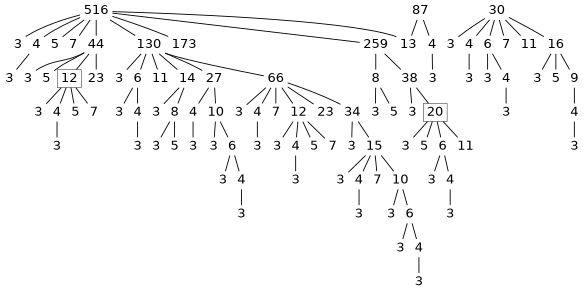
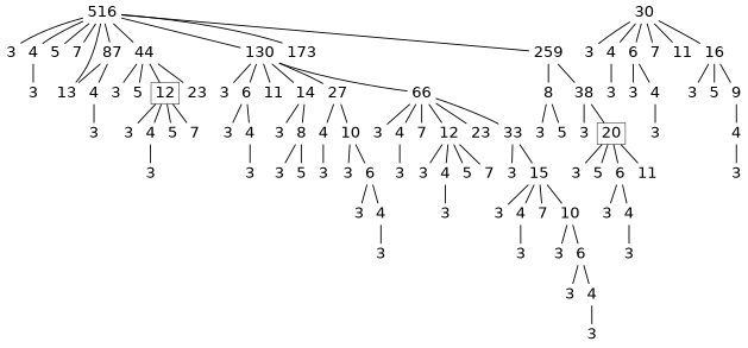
  digraph {
    nodesep=0.1
    node [fontname=Helvetica fontsize=30 shape=plaintext]
    edge [dir=none style=bold]
    n1 [height=0.25 label=516 width=0.25]
    n2 [height=0.25 label=3 width=0.25]
    n3 [height=0.25 label=4 width=0.25]
    n4 [height=0.25 label=5 width=0.25]
    n5 [height=0.25 label=7 width=0.25]
    n6 [height=0.25 label=13 width=0.25]
    n7 [height=0.25 label=44 width=0.25]
    n8 [height=0.25 label=87 width=0.25]
    n9 [height=0.25 label=130 width=0.25]
    n10 [height=0.25 label=173 width=0.25]
    n11 [height=0.25 label=259 width=0.25]
    n12 [height=0.25 label=3 width=0.25]
    n13 [height=0.25 label=3 width=0.25]
    n14 [height=0.25 label=5 width=0.25]
    n15 [height=0.25 label=12 shape=box width=0.25]
    n16 [height=0.25 label=23 width=0.25]
    n17 [height=0.25 label=4 width=0.25]
    n18 [height=0.25 label=3 width=0.25]
    n19 [height=0.25 label=6 width=0.25]
    n20 [height=0.25 label=11 width=0.25]
    n21 [height=0.25 label=14 width=0.25]
    n22 [height=0.25 label=27 width=0.25]
    n23 [height=0.25 label=66 width=0.25]
    n24 [height=0.25 label=8 width=0.25]
    n25 [height=0.25 label=38 width=0.25]
    n26 [height=0.25 label=3 width=0.25]
    n27 [height=0.25 label=4 width=0.25]
    n28 [height=0.25 label=5 width=0.25]
    n29 [height=0.25 label=7 width=0.25]
    n30 [height=0.25 label=3 width=0.25]
    n31 [height=0.25 label=3 width=0.25]
    n32 [height=0.25 label=30 width=0.25]
    n33 [height=0.25 label=3 width=0.25]
    n34 [height=0.25 label=4 width=0.25]
    n35 [height=0.25 label=6 width=0.25]
    n36 [height=0.25 label=7 width=0.25]
    n37 [height=0.25 label=11 width=0.25]
    n38 [height=0.25 label=16 width=0.25]
    n39 [height=0.25 label=3 width=0.25]
    n40 [height=0.25 label=3 width=0.25]
    n41 [height=0.25 label=4 width=0.25]
    n42 [height=0.25 label=3 width=0.25]
    n43 [height=0.25 label=5 width=0.25]
    n44 [height=0.25 label=9 width=0.25]
    n45 [height=0.25 label=3 width=0.25]
    n46 [height=0.25 label=4 width=0.25]
    n47 [height=0.25 label=3 width=0.25]
    n48 [height=0.25 label=3 width=0.25]
    n49 [height=0.25 label=4 width=0.25]
    n50 [height=0.25 label=3 width=0.25]
    n51 [height=0.25 label=8 width=0.25]
    n52 [height=0.25 label=4 width=0.25]
    n53 [height=0.25 label=10 width=0.25]
    n54 [height=0.25 label=3 width=0.25]
    n55 [height=0.25 label=4 width=0.25]
    n56 [height=0.25 label=7 width=0.25]
    n57 [height=0.25 label=12 width=0.25]
    n58 [height=0.25 label=23 width=0.25]
-   n59 [height=0.25 label=34 width=0.25]
+   n59 [height=0.25 label=33 width=0.25]
    n60 [height=0.25 label=3 width=0.25]
    n61 [height=0.25 label=3 width=0.25]
    n62 [height=0.25 label=5 width=0.25]
    n63 [height=0.25 label=3 width=0.25]
    n64 [height=0.25 label=3 width=0.25]
    n65 [height=0.25 label=6 width=0.25]
    n66 [height=0.25 label=3 width=0.25]
    n67 [height=0.25 label=4 width=0.25]
    n68 [height=0.25 label=3 width=0.25]
    n69 [height=0.25 label=3 width=0.25]
    n70 [height=0.25 label=3 width=0.25]
    n71 [height=0.25 label=4 width=0.25]
    n72 [height=0.25 label=5 width=0.25]
    n73 [height=0.25 label=7 width=0.25]
    n74 [height=0.25 label=3 width=0.25]
    n75 [height=0.25 label=15 width=0.25]
    n76 [height=0.25 label=3 width=0.25]
    n77 [height=0.25 label=3 width=0.25]
    n78 [height=0.25 label=4 width=0.25]
    n79 [height=0.25 label=7 width=0.25]
    n80 [height=0.25 label=10 width=0.25]
    n81 [height=0.25 label=3 width=0.25]
    n82 [height=0.25 label=3 width=0.25]
    n83 [height=0.25 label=6 width=0.25]
    n84 [height=0.25 label=3 width=0.25]
    n85 [height=0.25 label=4 width=0.25]
    n86 [height=0.25 label=3 width=0.25]
    n87 [height=0.25 label=3 width=0.25]
    n88 [height=0.25 label=5 width=0.25]
    n89 [height=0.25 label=3 width=0.25]
    n90 [height=0.25 label=20 shape=box width=0.25]
    n91 [height=0.25 label=3 width=0.25]
    n92 [height=0.25 label=5 width=0.25]
    n93 [height=0.25 label=6 width=0.25]
    n94 [height=0.25 label=11 width=0.25]
    n95 [height=0.25 label=3 width=0.25]
    n96 [height=0.25 label=4 width=0.25]
    n97 [height=0.25 label=3 width=0.25]
    n1 -> n2
    n1 -> n3
    n1 -> n4
    n1 -> n5
    n1 -> n6
    n1 -> n7
+   n1 -> n8
    n1 -> n9
    n1 -> n10
    n1 -> n11
    n3 -> n12
    n7 -> n13
    n7 -> n14
    n7 -> n15
    n7 -> n16
    n8 -> n6
    n8 -> n17
    n9 -> n18
    n9 -> n19
    n9 -> n20
    n9 -> n21
    n9 -> n22
    n9 -> n23
    n11 -> n24
    n11 -> n25
    n15 -> n26
    n15 -> n27
    n15 -> n28
    n15 -> n29
    n17 -> n31
    n19 -> n48
    n19 -> n49
    n21 -> n50
    n21 -> n51
    n22 -> n52
    n22 -> n53
    n23 -> n54
    n23 -> n55
    n23 -> n56
    n23 -> n57
    n23 -> n58
    n23 -> n59
    n24 -> n87
    n24 -> n88
    n25 -> n89
    n25 -> n90
    n27 -> n30
    n32 -> n33
    n32 -> n34
    n32 -> n35
    n32 -> n36
    n32 -> n37
    n32 -> n38
    n34 -> n39
    n35 -> n40
    n35 -> n41
    n38 -> n42
    n38 -> n43
    n38 -> n44
    n41 -> n45
    n44 -> n46
    n46 -> n47
    n49 -> n60
    n51 -> n61
    n51 -> n62
    n52 -> n63
    n53 -> n64
    n53 -> n65
    n55 -> n69
    n57 -> n70
    n57 -> n71
    n57 -> n72
    n57 -> n73
    n59 -> n74
    n59 -> n75
    n65 -> n66
    n65 -> n67
    n67 -> n68
    n71 -> n76
    n75 -> n77
    n75 -> n78
    n75 -> n79
    n75 -> n80
    n78 -> n81
    n80 -> n82
    n80 -> n83
    n83 -> n84
    n83 -> n85
    n85 -> n86
    n90 -> n91
    n90 -> n92
    n90 -> n93
    n90 -> n94
    n93 -> n95
    n93 -> n96
    n96 -> n97
  }
